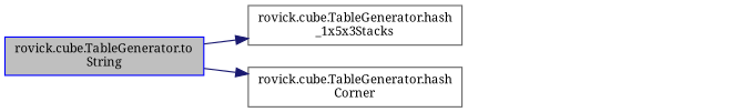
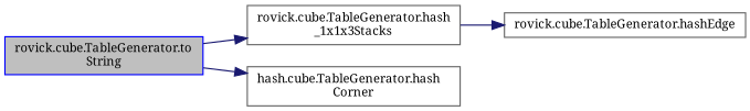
  digraph {
    fontname="Noto Serif"
    rankdir=LR
    node [color=gray40 fillcolor=white fontname="Noto Serif" fontsize=10 shape=record style=filled]
    edge [color=midnightblue fontname="Noto Serif" fontsize=10 labelfontname=Helvetica labelfontsize=10 style=solid]
    n1 [color=blue fillcolor=grey75 fontcolor=black height=0.2 label="rovick.cube.TableGenerator.to\lString" width=0.4]
-   n2 [height=0.2 label="rovick.cube.TableGenerator.hash\l_1x5x3Stacks" width=0.4]
-   n3 [height=0.2 label="rovick.cube.TableGenerator.hash\lCorner" width=0.4]
+   n2 [height=0.2 label="rovick.cube.TableGenerator.hash\l_1x1x3Stacks" width=0.4]
+   n3 [height=0.2 label="hash.cube.TableGenerator.hash\lCorner" width=0.4]
+   n4 [height=0.2 label="rovick.cube.TableGenerator.hashEdge" width=0.4]
    n1 -> n2
    n1 -> n3
+   n2 -> n4
  }
